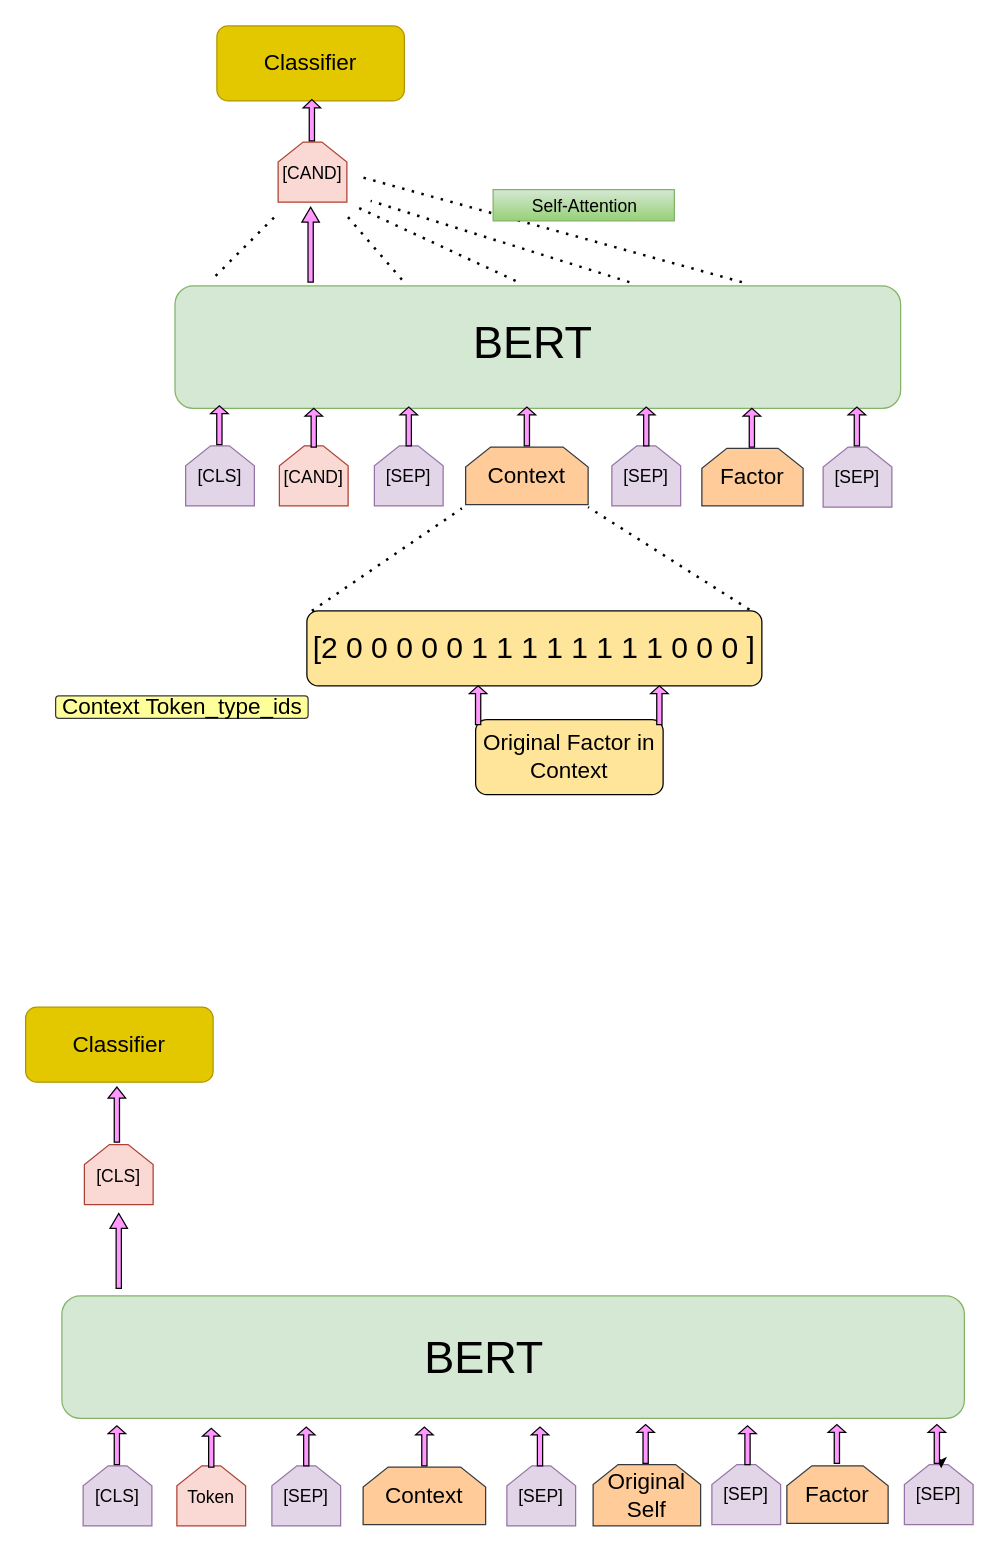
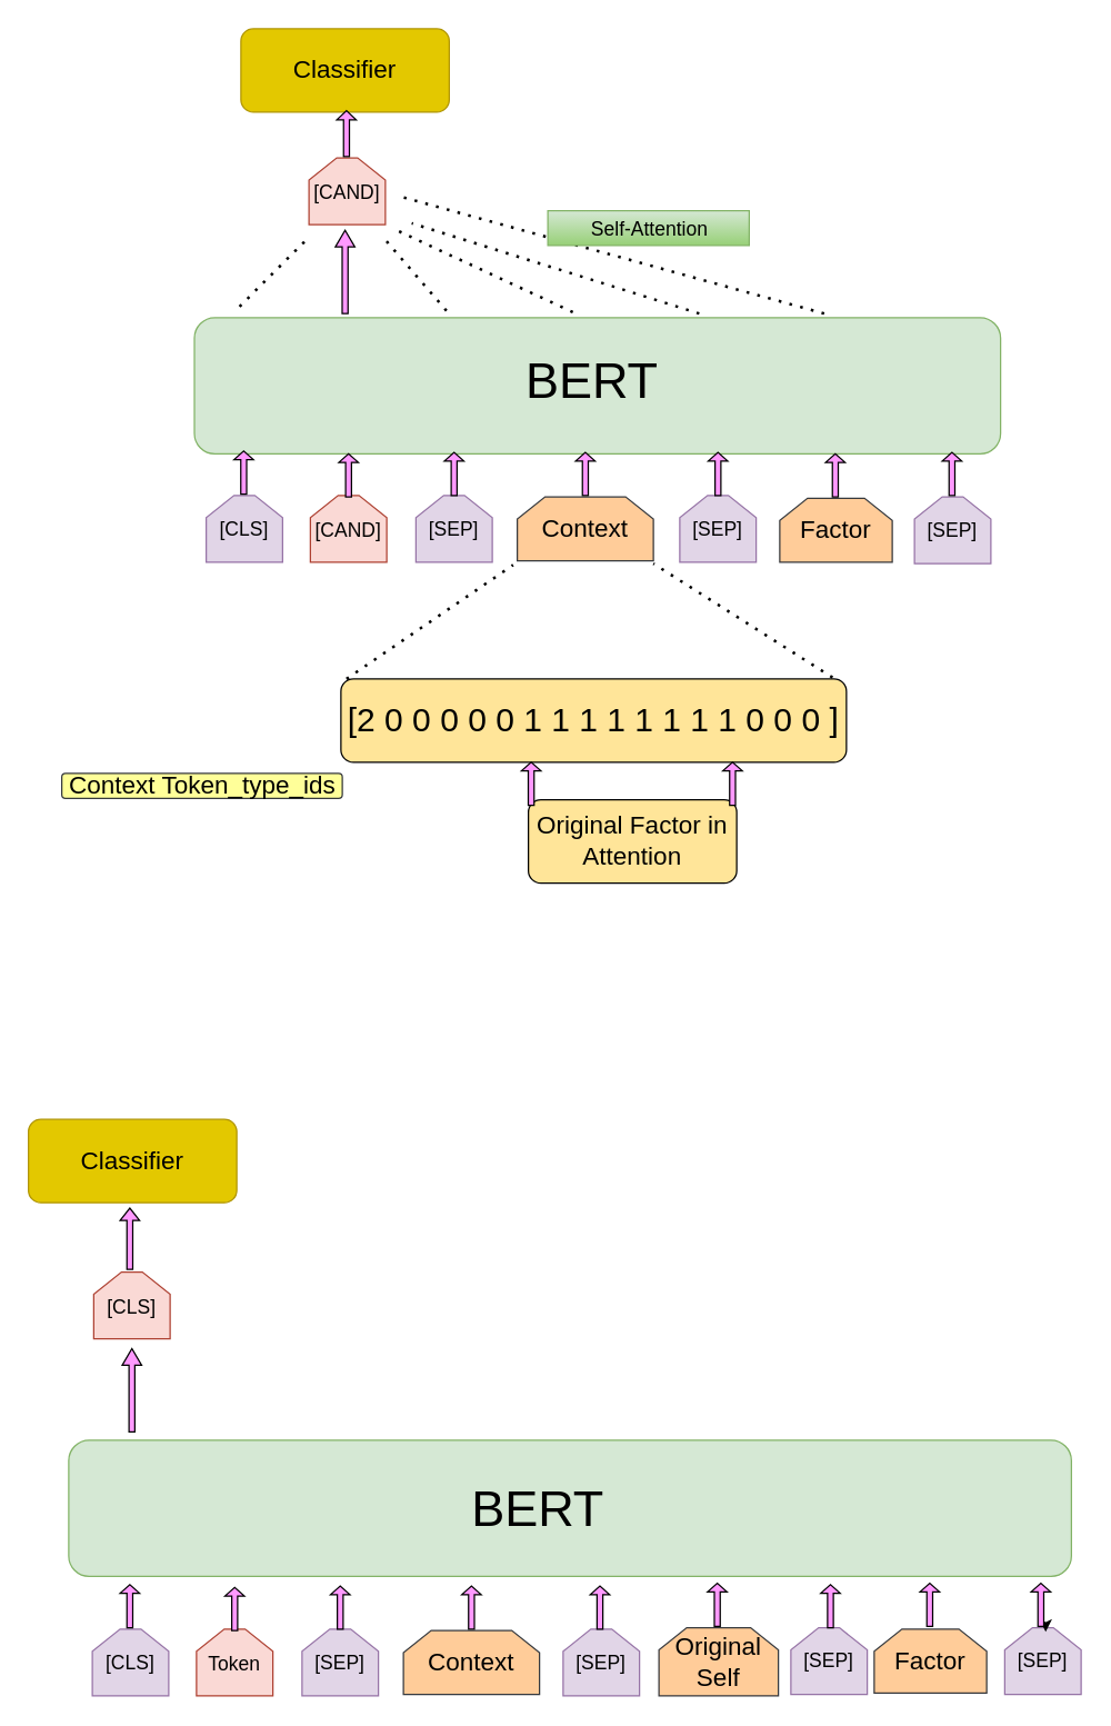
  <mxCell id="0" />
  <mxCell id="1" parent="0" />
  <mxCell id="2" value="" style="rounded=1;whiteSpace=wrap;html=1;fillColor=#d5e8d4;strokeColor=#82b366;" vertex="1" parent="1"><mxGeometry x="139.5" y="228" width="580.5" height="98" as="geometry" /></mxCell>
  <mxCell id="3" value="&lt;font style=&quot;font-size: 36px&quot;&gt;BERT&lt;/font&gt;" style="text;html=1;strokeColor=none;fillColor=none;align=center;verticalAlign=middle;whiteSpace=wrap;rounded=0;" vertex="1" parent="1"><mxGeometry x="382" y="250" width="88" height="46" as="geometry" /></mxCell>
  <mxCell id="4" value="&lt;font style=&quot;font-size: 14px&quot;&gt;[CLS]&lt;/font&gt;" style="shape=loopLimit;whiteSpace=wrap;html=1;fillColor=#e1d5e7;strokeColor=#9673a6;" vertex="1" parent="1"><mxGeometry x="148" y="356" width="55" height="48" as="geometry" /></mxCell>
  <mxCell id="5" value="&lt;font style=&quot;font-size: 14px&quot;&gt;[SEP]&lt;/font&gt;" style="shape=loopLimit;whiteSpace=wrap;html=1;fillColor=#e1d5e7;strokeColor=#9673a6;" vertex="1" parent="1"><mxGeometry x="299" y="356" width="55" height="48" as="geometry" /></mxCell>
  <mxCell id="6" value="&lt;font style=&quot;font-size: 14px&quot;&gt;[SEP]&lt;/font&gt;" style="shape=loopLimit;whiteSpace=wrap;html=1;fillColor=#e1d5e7;strokeColor=#9673a6;" vertex="1" parent="1"><mxGeometry x="658" y="357" width="55" height="48" as="geometry" /></mxCell>
  <mxCell id="7" value="&lt;font style=&quot;font-size: 14px&quot;&gt;[CAND]&lt;/font&gt;" style="shape=loopLimit;whiteSpace=wrap;html=1;fillColor=#fad9d5;strokeColor=#ae4132;fontSize=16;" vertex="1" parent="1"><mxGeometry x="223" y="356" width="55" height="48" as="geometry" /></mxCell>
  <mxCell id="8" value="&lt;font style=&quot;font-size: 14px&quot;&gt;[SEP]&lt;/font&gt;" style="shape=loopLimit;whiteSpace=wrap;html=1;fillColor=#e1d5e7;strokeColor=#9673a6;" vertex="1" parent="1"><mxGeometry x="489" y="356" width="55" height="48" as="geometry" /></mxCell>
  <mxCell id="9" value="&lt;font style=&quot;font-size: 18px&quot;&gt;Context&lt;/font&gt;" style="shape=loopLimit;whiteSpace=wrap;html=1;fillColor=#ffcc99;strokeColor=#36393d;" vertex="1" parent="1"><mxGeometry x="372" y="357" width="98" height="46" as="geometry" /></mxCell>
  <mxCell id="10" value="&lt;span style=&quot;font-size: 18px&quot;&gt;Factor&lt;/span&gt;" style="shape=loopLimit;whiteSpace=wrap;html=1;fillColor=#ffcc99;strokeColor=#36393d;" vertex="1" parent="1"><mxGeometry x="561" y="358" width="81" height="46" as="geometry" /></mxCell>
  <mxCell id="11" value="" style="shape=singleArrow;direction=north;whiteSpace=wrap;html=1;fillColor=#FF99FF;" vertex="1" parent="1"><mxGeometry x="168" y="324" width="14" height="31" as="geometry" /></mxCell>
  <mxCell id="12" value="" style="shape=singleArrow;direction=north;whiteSpace=wrap;html=1;fillColor=#FF99FF;" vertex="1" parent="1"><mxGeometry x="243.5" y="326" width="14" height="31" as="geometry" /></mxCell>
  <mxCell id="13" value="" style="shape=singleArrow;direction=north;whiteSpace=wrap;html=1;fillColor=#FF99FF;" vertex="1" parent="1"><mxGeometry x="319.5" y="325" width="14" height="31" as="geometry" /></mxCell>
  <mxCell id="14" value="" style="shape=singleArrow;direction=north;whiteSpace=wrap;html=1;fillColor=#FF99FF;" vertex="1" parent="1"><mxGeometry x="414" y="325" width="14" height="31" as="geometry" /></mxCell>
  <mxCell id="15" value="" style="shape=singleArrow;direction=north;whiteSpace=wrap;html=1;fillColor=#FF99FF;" vertex="1" parent="1"><mxGeometry x="509.5" y="325" width="14" height="31" as="geometry" /></mxCell>
  <mxCell id="16" value="" style="shape=singleArrow;direction=north;whiteSpace=wrap;html=1;fillColor=#FF99FF;" vertex="1" parent="1"><mxGeometry x="594" y="326" width="14" height="31" as="geometry" /></mxCell>
  <mxCell id="17" value="" style="shape=singleArrow;direction=north;whiteSpace=wrap;html=1;fillColor=#FF99FF;" vertex="1" parent="1"><mxGeometry x="678" y="325" width="14" height="31" as="geometry" /></mxCell>
  <mxCell id="18" value="&lt;font style=&quot;font-size: 14px&quot;&gt;[CAND]&lt;/font&gt;" style="shape=loopLimit;whiteSpace=wrap;html=1;fillColor=#fad9d5;strokeColor=#ae4132;fontSize=16;" vertex="1" parent="1"><mxGeometry x="222" y="113" width="55" height="48" as="geometry" /></mxCell>
  <mxCell id="19" value="" style="shape=singleArrow;direction=north;whiteSpace=wrap;html=1;fillColor=#FF99FF;" vertex="1" parent="1"><mxGeometry x="241" y="165" width="14" height="60" as="geometry" /></mxCell>
  <mxCell id="20" value="" style="endArrow=none;dashed=1;html=1;dashPattern=1 3;strokeWidth=2;" edge="1" parent="1"><mxGeometry width="50" height="50" relative="1" as="geometry"><mxPoint x="172" y="220" as="sourcePoint" /><mxPoint x="222" y="170" as="targetPoint" /></mxGeometry></mxCell>
  <mxCell id="21" value="" style="endArrow=none;dashed=1;html=1;dashPattern=1 3;strokeWidth=2;" edge="1" parent="1"><mxGeometry width="50" height="50" relative="1" as="geometry"><mxPoint x="321" y="223" as="sourcePoint" /><mxPoint x="277" y="172" as="targetPoint" /></mxGeometry></mxCell>
  <mxCell id="22" value="" style="endArrow=none;dashed=1;html=1;dashPattern=1 3;strokeWidth=2;" edge="1" parent="1"><mxGeometry width="50" height="50" relative="1" as="geometry"><mxPoint x="412" y="224" as="sourcePoint" /><mxPoint x="285" y="165" as="targetPoint" /></mxGeometry></mxCell>
  <mxCell id="23" value="" style="endArrow=none;dashed=1;html=1;dashPattern=1 3;strokeWidth=2;" edge="1" parent="1"><mxGeometry width="50" height="50" relative="1" as="geometry"><mxPoint x="503" y="225" as="sourcePoint" /><mxPoint x="296" y="160" as="targetPoint" /></mxGeometry></mxCell>
  <mxCell id="24" value="" style="endArrow=none;dashed=1;html=1;dashPattern=1 3;strokeWidth=2;" edge="1" parent="1"><mxGeometry width="50" height="50" relative="1" as="geometry"><mxPoint x="593" y="225" as="sourcePoint" /><mxPoint x="285" y="140" as="targetPoint" /></mxGeometry></mxCell>
  <mxCell id="25" value="&lt;font style=&quot;font-size: 14px&quot;&gt;Self-Attention&lt;/font&gt;" style="text;html=1;align=center;verticalAlign=middle;resizable=0;points=[];autosize=1;strokeColor=#82b366;gradientColor=#97d077;fillColor=#d5e8d4;" vertex="1" parent="1"><mxGeometry x="394" y="151" width="145" height="25" as="geometry" /></mxCell>
  <mxCell id="26" value="&lt;font style=&quot;font-size: 24px&quot;&gt;[2 0 0 0 0 0 1 1 1 1 1 1 1 1 0 0 0 ]&lt;/font&gt;" style="rounded=1;whiteSpace=wrap;html=1;fillColor=#FFE599;" vertex="1" parent="1"><mxGeometry x="245" y="488" width="364" height="60" as="geometry" /></mxCell>
  <mxCell id="27" value="&lt;font style=&quot;font-size: 18px&quot;&gt;Context Token_type_ids&lt;/font&gt;" style="text;html=1;align=center;verticalAlign=middle;resizable=0;points=[];autosize=1;strokeColor=#36393d;fillColor=#FFFF99;rounded=1;shadow=0;glass=0;sketch=0;" vertex="1" parent="1"><mxGeometry x="44" y="556" width="202" height="18" as="geometry" /></mxCell>
- <mxCell id="28" value="&lt;font style=&quot;font-size: 18px&quot;&gt;Original Factor in Context&lt;/font&gt;" style="rounded=1;whiteSpace=wrap;html=1;fillColor=#FFE599;" vertex="1" parent="1"><mxGeometry x="380" y="575" width="150" height="60" as="geometry" /></mxCell>
+ <mxCell id="28" value="&lt;font style=&quot;font-size: 18px&quot;&gt;Original Factor in Attention&lt;/font&gt;" style="rounded=1;whiteSpace=wrap;html=1;fillColor=#FFE599;" vertex="1" parent="1"><mxGeometry x="380" y="575" width="150" height="60" as="geometry" /></mxCell>
  <mxCell id="29" value="" style="shape=singleArrow;direction=north;whiteSpace=wrap;html=1;fillColor=#FF99FF;" vertex="1" parent="1"><mxGeometry x="375" y="548" width="14" height="31" as="geometry" /></mxCell>
  <mxCell id="30" value="" style="shape=singleArrow;direction=north;whiteSpace=wrap;html=1;fillColor=#FF99FF;" vertex="1" parent="1"><mxGeometry x="520" y="548" width="14" height="31" as="geometry" /></mxCell>
  <mxCell id="31" value="&lt;font style=&quot;font-size: 18px&quot;&gt;Classifier&lt;/font&gt;" style="rounded=1;whiteSpace=wrap;html=1;fillColor=#e3c800;strokeColor=#B09500;fontColor=#000000;" vertex="1" parent="1"><mxGeometry x="173" y="20" width="150" height="60" as="geometry" /></mxCell>
  <mxCell id="32" value="" style="shape=singleArrow;direction=north;whiteSpace=wrap;html=1;fillColor=#FF99FF;" vertex="1" parent="1"><mxGeometry x="242" y="79" width="14" height="33" as="geometry" /></mxCell>
  <mxCell id="33" value="" style="endArrow=none;dashed=1;html=1;dashPattern=1 3;strokeWidth=2;" edge="1" parent="1"><mxGeometry width="50" height="50" relative="1" as="geometry"><mxPoint x="249" y="488" as="sourcePoint" /><mxPoint x="369" y="406" as="targetPoint" /></mxGeometry></mxCell>
  <mxCell id="34" value="" style="endArrow=none;dashed=1;html=1;dashPattern=1 3;strokeWidth=2;" edge="1" parent="1"><mxGeometry width="50" height="50" relative="1" as="geometry"><mxPoint x="599" y="487" as="sourcePoint" /><mxPoint x="470" y="405" as="targetPoint" /></mxGeometry></mxCell>
  <mxCell id="35" value="" style="rounded=1;whiteSpace=wrap;html=1;fillColor=#d5e8d4;strokeColor=#82b366;" vertex="1" parent="1"><mxGeometry x="49" y="1036" width="722" height="98" as="geometry" /></mxCell>
  <mxCell id="36" value="&lt;font style=&quot;font-size: 36px&quot;&gt;BERT&lt;/font&gt;" style="text;html=1;strokeColor=none;fillColor=none;align=center;verticalAlign=middle;whiteSpace=wrap;rounded=0;" vertex="1" parent="1"><mxGeometry x="343" y="1062" width="88" height="46" as="geometry" /></mxCell>
  <mxCell id="37" value="&lt;font style=&quot;font-size: 14px&quot;&gt;[CLS]&lt;/font&gt;" style="shape=loopLimit;whiteSpace=wrap;html=1;fillColor=#e1d5e7;strokeColor=#9673a6;" vertex="1" parent="1"><mxGeometry x="66" y="1172" width="55" height="48" as="geometry" /></mxCell>
  <mxCell id="38" value="&lt;font style=&quot;font-size: 14px&quot;&gt;[SEP]&lt;/font&gt;" style="shape=loopLimit;whiteSpace=wrap;html=1;fillColor=#e1d5e7;strokeColor=#9673a6;" vertex="1" parent="1"><mxGeometry x="217" y="1172" width="55" height="48" as="geometry" /></mxCell>
  <mxCell id="39" value="&lt;font style=&quot;font-size: 14px&quot;&gt;[SEP]&lt;/font&gt;" style="shape=loopLimit;whiteSpace=wrap;html=1;fillColor=#e1d5e7;strokeColor=#9673a6;" vertex="1" parent="1"><mxGeometry x="723" y="1171" width="55" height="48" as="geometry" /></mxCell>
  <mxCell id="40" value="&lt;font style=&quot;font-size: 14px&quot;&gt;Token&lt;/font&gt;" style="shape=loopLimit;whiteSpace=wrap;html=1;fillColor=#fad9d5;strokeColor=#ae4132;fontSize=16;" vertex="1" parent="1"><mxGeometry x="141" y="1172" width="55" height="48" as="geometry" /></mxCell>
  <mxCell id="41" value="&lt;font style=&quot;font-size: 14px&quot;&gt;[SEP]&lt;/font&gt;" style="shape=loopLimit;whiteSpace=wrap;html=1;fillColor=#e1d5e7;strokeColor=#9673a6;" vertex="1" parent="1"><mxGeometry x="405" y="1172" width="55" height="48" as="geometry" /></mxCell>
  <mxCell id="42" value="&lt;font style=&quot;font-size: 18px&quot;&gt;Context&lt;/font&gt;" style="shape=loopLimit;whiteSpace=wrap;html=1;fillColor=#ffcc99;strokeColor=#36393d;" vertex="1" parent="1"><mxGeometry x="290" y="1173" width="98" height="46" as="geometry" /></mxCell>
  <mxCell id="43" value="&lt;span style=&quot;font-size: 18px&quot;&gt;Factor&lt;/span&gt;" style="shape=loopLimit;whiteSpace=wrap;html=1;fillColor=#ffcc99;strokeColor=#36393d;" vertex="1" parent="1"><mxGeometry x="629" y="1172" width="81" height="46" as="geometry" /></mxCell>
  <mxCell id="44" value="" style="shape=singleArrow;direction=north;whiteSpace=wrap;html=1;fillColor=#FF99FF;" vertex="1" parent="1"><mxGeometry x="86" y="1140" width="14" height="31" as="geometry" /></mxCell>
  <mxCell id="45" value="" style="shape=singleArrow;direction=north;whiteSpace=wrap;html=1;fillColor=#FF99FF;" vertex="1" parent="1"><mxGeometry x="161.5" y="1142" width="14" height="31" as="geometry" /></mxCell>
  <mxCell id="46" value="" style="shape=singleArrow;direction=north;whiteSpace=wrap;html=1;fillColor=#FF99FF;" vertex="1" parent="1"><mxGeometry x="237.5" y="1141" width="14" height="31" as="geometry" /></mxCell>
  <mxCell id="47" value="" style="shape=singleArrow;direction=north;whiteSpace=wrap;html=1;fillColor=#FF99FF;" vertex="1" parent="1"><mxGeometry x="332" y="1141" width="14" height="31" as="geometry" /></mxCell>
  <mxCell id="48" value="" style="shape=singleArrow;direction=north;whiteSpace=wrap;html=1;fillColor=#FF99FF;" vertex="1" parent="1"><mxGeometry x="424.5" y="1141" width="14" height="31" as="geometry" /></mxCell>
  <mxCell id="49" value="" style="shape=singleArrow;direction=north;whiteSpace=wrap;html=1;fillColor=#FF99FF;" vertex="1" parent="1"><mxGeometry x="662" y="1139" width="14" height="31" as="geometry" /></mxCell>
  <mxCell id="50" value="" style="edgeStyle=orthogonalEdgeStyle;rounded=0;orthogonalLoop=1;jettySize=auto;html=1;" edge="1" parent="1"><mxGeometry relative="1" as="geometry"><mxPoint x="749" y="1168" as="sourcePoint" /><mxPoint x="752.5" y="1174" as="targetPoint" /></mxGeometry></mxCell>
  <mxCell id="51" value="" style="shape=singleArrow;direction=north;whiteSpace=wrap;html=1;fillColor=#FF99FF;" vertex="1" parent="1"><mxGeometry x="742" y="1139" width="14" height="31" as="geometry" /></mxCell>
  <mxCell id="52" value="&lt;font style=&quot;font-size: 14px&quot;&gt;[CLS]&lt;/font&gt;" style="shape=loopLimit;whiteSpace=wrap;html=1;fillColor=#fad9d5;strokeColor=#ae4132;fontSize=16;" vertex="1" parent="1"><mxGeometry x="67" y="915" width="55" height="48" as="geometry" /></mxCell>
  <mxCell id="53" value="" style="shape=singleArrow;direction=north;whiteSpace=wrap;html=1;fillColor=#FF99FF;" vertex="1" parent="1"><mxGeometry x="87.5" y="970" width="14" height="60" as="geometry" /></mxCell>
  <mxCell id="54" value="&lt;font style=&quot;font-size: 18px&quot;&gt;Classifier&lt;/font&gt;" style="rounded=1;whiteSpace=wrap;html=1;fillColor=#e3c800;strokeColor=#B09500;fontColor=#000000;" vertex="1" parent="1"><mxGeometry x="20" y="805" width="150" height="60" as="geometry" /></mxCell>
  <mxCell id="55" value="" style="shape=singleArrow;direction=north;whiteSpace=wrap;html=1;fillColor=#FF99FF;" vertex="1" parent="1"><mxGeometry x="86" y="869" width="14" height="44" as="geometry" /></mxCell>
  <mxCell id="56" value="&lt;span style=&quot;font-size: 18px&quot;&gt;Original&lt;br&gt;Self&lt;/span&gt;" style="shape=loopLimit;whiteSpace=wrap;html=1;fillColor=#ffcc99;strokeColor=#36393d;" vertex="1" parent="1"><mxGeometry x="474" y="1171" width="86" height="49" as="geometry" /></mxCell>
  <mxCell id="57" value="" style="shape=singleArrow;direction=north;whiteSpace=wrap;html=1;fillColor=#FF99FF;" vertex="1" parent="1"><mxGeometry x="509" y="1139" width="14" height="31" as="geometry" /></mxCell>
  <mxCell id="58" value="&lt;font style=&quot;font-size: 14px&quot;&gt;[SEP]&lt;/font&gt;" style="shape=loopLimit;whiteSpace=wrap;html=1;fillColor=#e1d5e7;strokeColor=#9673a6;" vertex="1" parent="1"><mxGeometry x="569" y="1171" width="55" height="48" as="geometry" /></mxCell>
  <mxCell id="59" value="" style="shape=singleArrow;direction=north;whiteSpace=wrap;html=1;fillColor=#FF99FF;" vertex="1" parent="1"><mxGeometry x="590.5" y="1140" width="14" height="31" as="geometry" /></mxCell>
